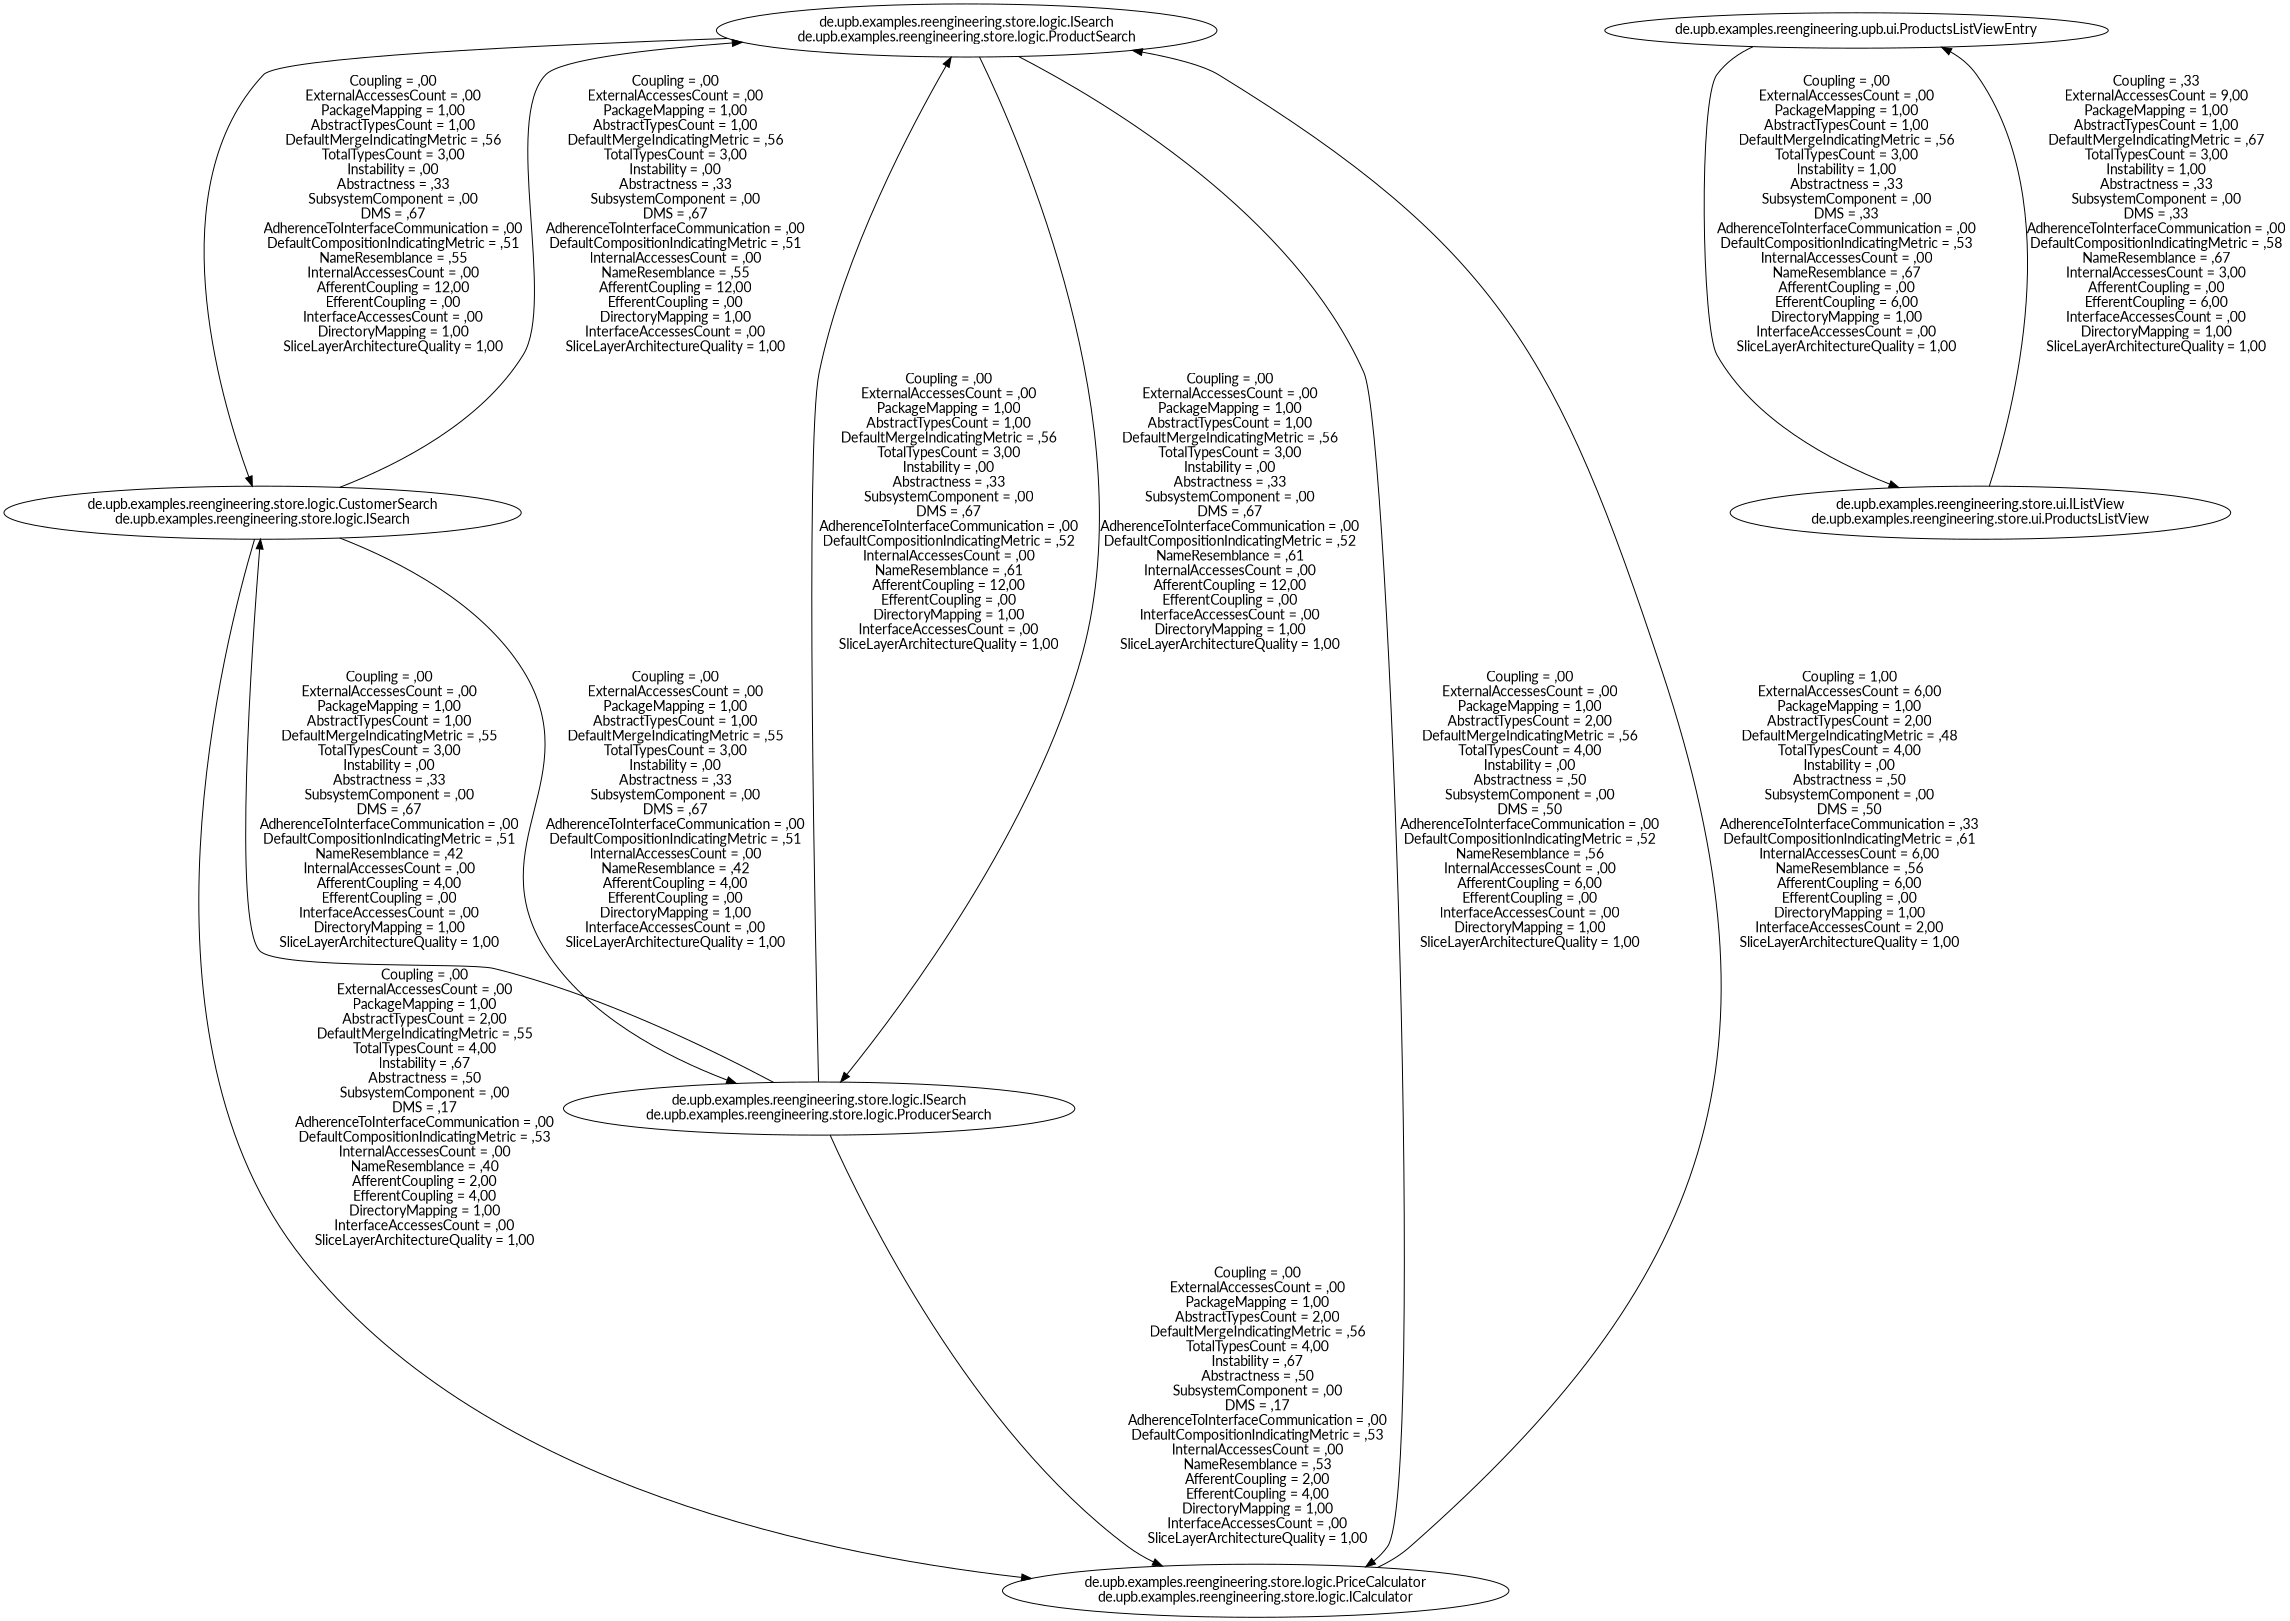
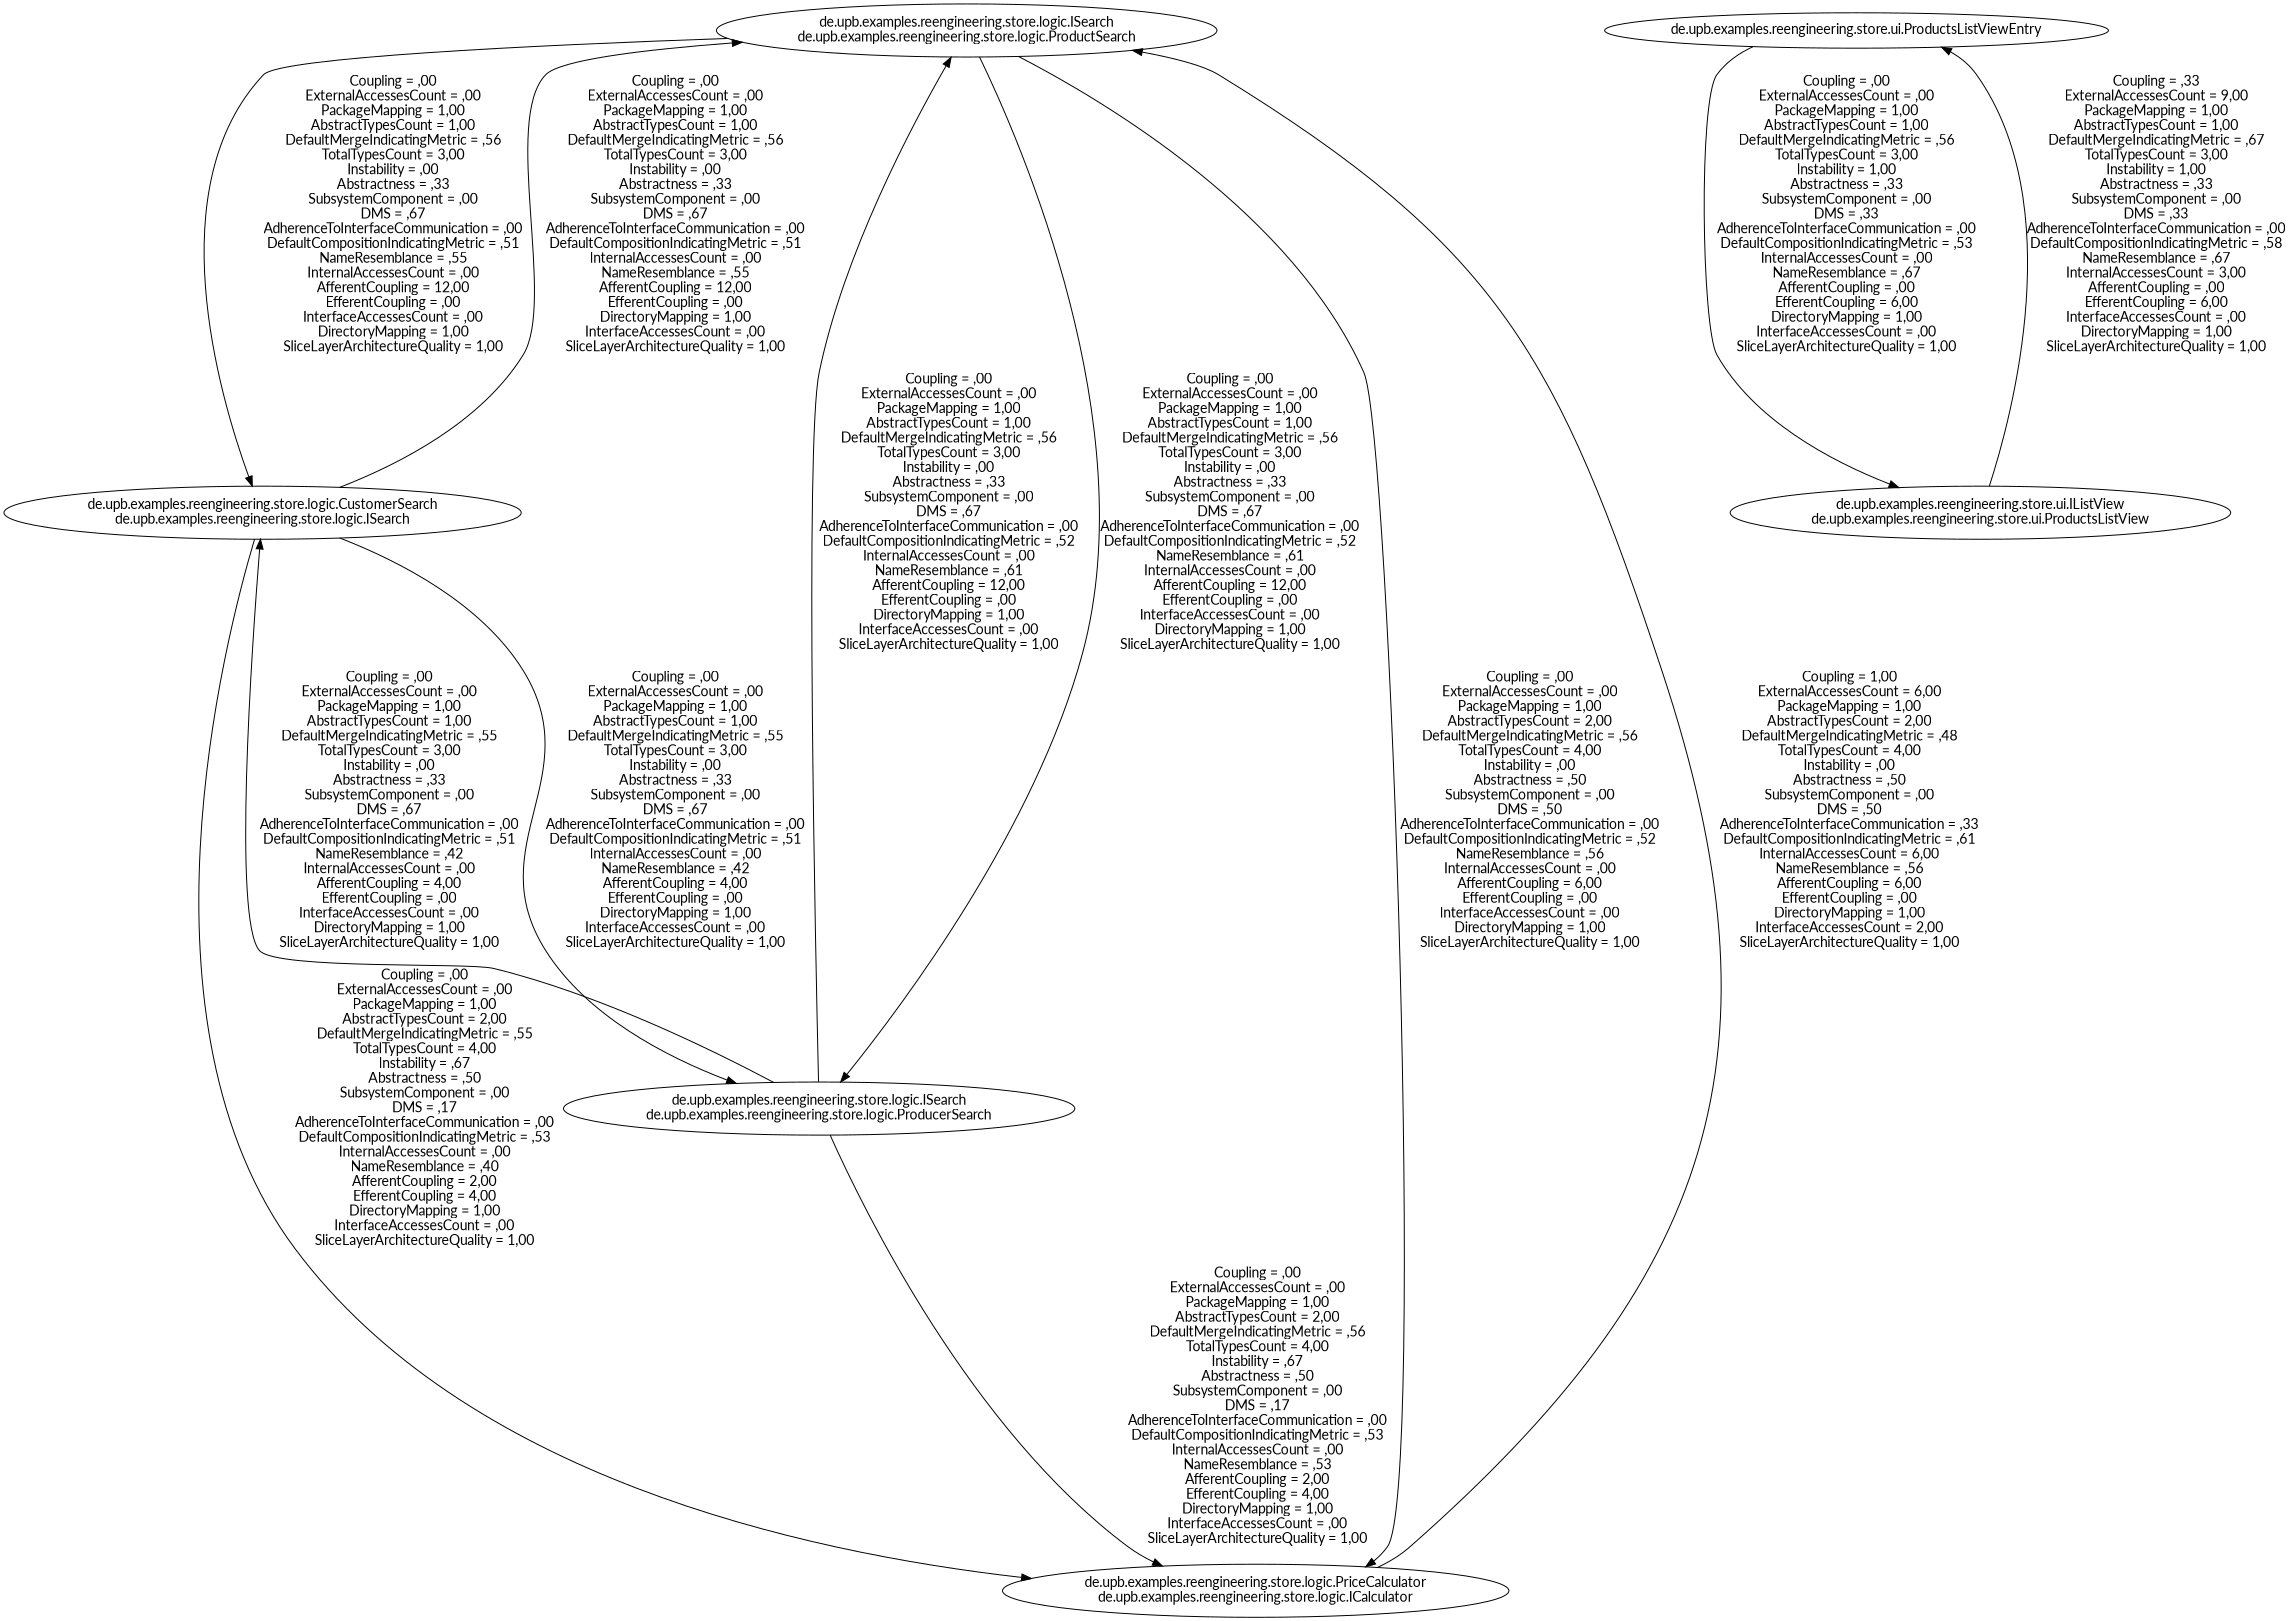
  digraph {
    fontname=Lato
    node [fontname=Lato]
    edge [fontname=Lato]
    "de.upb.examples.reengineering.store.logic.ISearch\nde.upb.examples.reengineering.store.logic.ProductSearch"
    "de.upb.examples.reengineering.store.logic.CustomerSearch\nde.upb.examples.reengineering.store.logic.ISearch"
    "de.upb.examples.reengineering.store.logic.ISearch\nde.upb.examples.reengineering.store.logic.ProducerSearch"
    "de.upb.examples.reengineering.store.logic.PriceCalculator\nde.upb.examples.reengineering.store.logic.ICalculator"
-   "de.upb.examples.reengineering.store.ui.ProductsListViewEntry" [label="de.upb.examples.reengineering.upb.ui.ProductsListViewEntry"]
+   "de.upb.examples.reengineering.store.ui.ProductsListViewEntry"
    "de.upb.examples.reengineering.store.ui.IListView\nde.upb.examples.reengineering.store.ui.ProductsListView"
    "de.upb.examples.reengineering.store.logic.ISearch\nde.upb.examples.reengineering.store.logic.ProductSearch" -> "de.upb.examples.reengineering.store.logic.CustomerSearch\nde.upb.examples.reengineering.store.logic.ISearch" [label="Coupling = ,00\nExternalAccessesCount = ,00\nPackageMapping = 1,00\nAbstractTypesCount = 1,00\nDefaultMergeIndicatingMetric = ,56\nTotalTypesCount = 3,00\nInstability = ,00\nAbstractness = ,33\nSubsystemComponent = ,00\nDMS = ,67\nAdherenceToInterfaceCommunication = ,00\nDefaultCompositionIndicatingMetric = ,51\nNameResemblance = ,55\nInternalAccessesCount = ,00\nAfferentCoupling = 12,00\nEfferentCoupling = ,00\nInterfaceAccessesCount = ,00\nDirectoryMapping = 1,00\nSliceLayerArchitectureQuality = 1,00\n"]
    "de.upb.examples.reengineering.store.logic.ISearch\nde.upb.examples.reengineering.store.logic.ProductSearch" -> "de.upb.examples.reengineering.store.logic.ISearch\nde.upb.examples.reengineering.store.logic.ProducerSearch" [label="Coupling = ,00\nExternalAccessesCount = ,00\nPackageMapping = 1,00\nAbstractTypesCount = 1,00\nDefaultMergeIndicatingMetric = ,56\nTotalTypesCount = 3,00\nInstability = ,00\nAbstractness = ,33\nSubsystemComponent = ,00\nDMS = ,67\nAdherenceToInterfaceCommunication = ,00\nDefaultCompositionIndicatingMetric = ,52\nNameResemblance = ,61\nInternalAccessesCount = ,00\nAfferentCoupling = 12,00\nEfferentCoupling = ,00\nInterfaceAccessesCount = ,00\nDirectoryMapping = 1,00\nSliceLayerArchitectureQuality = 1,00\n"]
    "de.upb.examples.reengineering.store.logic.ISearch\nde.upb.examples.reengineering.store.logic.ProductSearch" -> "de.upb.examples.reengineering.store.logic.PriceCalculator\nde.upb.examples.reengineering.store.logic.ICalculator" [label="Coupling = ,00\nExternalAccessesCount = ,00\nPackageMapping = 1,00\nAbstractTypesCount = 2,00\nDefaultMergeIndicatingMetric = ,56\nTotalTypesCount = 4,00\nInstability = ,00\nAbstractness = ,50\nSubsystemComponent = ,00\nDMS = ,50\nAdherenceToInterfaceCommunication = ,00\nDefaultCompositionIndicatingMetric = ,52\nNameResemblance = ,56\nInternalAccessesCount = ,00\nAfferentCoupling = 6,00\nEfferentCoupling = ,00\nInterfaceAccessesCount = ,00\nDirectoryMapping = 1,00\nSliceLayerArchitectureQuality = 1,00\n"]
    "de.upb.examples.reengineering.store.logic.CustomerSearch\nde.upb.examples.reengineering.store.logic.ISearch" -> "de.upb.examples.reengineering.store.logic.ISearch\nde.upb.examples.reengineering.store.logic.ProductSearch" [label="Coupling = ,00\nExternalAccessesCount = ,00\nPackageMapping = 1,00\nAbstractTypesCount = 1,00\nDefaultMergeIndicatingMetric = ,56\nTotalTypesCount = 3,00\nInstability = ,00\nAbstractness = ,33\nSubsystemComponent = ,00\nDMS = ,67\nAdherenceToInterfaceCommunication = ,00\nDefaultCompositionIndicatingMetric = ,51\nInternalAccessesCount = ,00\nNameResemblance = ,55\nAfferentCoupling = 12,00\nEfferentCoupling = ,00\nDirectoryMapping = 1,00\nInterfaceAccessesCount = ,00\nSliceLayerArchitectureQuality = 1,00\n"]
    "de.upb.examples.reengineering.store.logic.CustomerSearch\nde.upb.examples.reengineering.store.logic.ISearch" -> "de.upb.examples.reengineering.store.logic.ISearch\nde.upb.examples.reengineering.store.logic.ProducerSearch" [label="Coupling = ,00\nExternalAccessesCount = ,00\nPackageMapping = 1,00\nAbstractTypesCount = 1,00\nDefaultMergeIndicatingMetric = ,55\nTotalTypesCount = 3,00\nInstability = ,00\nAbstractness = ,33\nSubsystemComponent = ,00\nDMS = ,67\nAdherenceToInterfaceCommunication = ,00\nDefaultCompositionIndicatingMetric = ,51\nInternalAccessesCount = ,00\nNameResemblance = ,42\nAfferentCoupling = 4,00\nEfferentCoupling = ,00\nDirectoryMapping = 1,00\nInterfaceAccessesCount = ,00\nSliceLayerArchitectureQuality = 1,00\n"]
    "de.upb.examples.reengineering.store.logic.CustomerSearch\nde.upb.examples.reengineering.store.logic.ISearch" -> "de.upb.examples.reengineering.store.logic.PriceCalculator\nde.upb.examples.reengineering.store.logic.ICalculator" [label="Coupling = ,00\nExternalAccessesCount = ,00\nPackageMapping = 1,00\nAbstractTypesCount = 2,00\nDefaultMergeIndicatingMetric = ,55\nTotalTypesCount = 4,00\nInstability = ,67\nAbstractness = ,50\nSubsystemComponent = ,00\nDMS = ,17\nAdherenceToInterfaceCommunication = ,00\nDefaultCompositionIndicatingMetric = ,53\nInternalAccessesCount = ,00\nNameResemblance = ,40\nAfferentCoupling = 2,00\nEfferentCoupling = 4,00\nDirectoryMapping = 1,00\nInterfaceAccessesCount = ,00\nSliceLayerArchitectureQuality = 1,00\n"]
    "de.upb.examples.reengineering.store.logic.ISearch\nde.upb.examples.reengineering.store.logic.ProducerSearch" -> "de.upb.examples.reengineering.store.logic.ISearch\nde.upb.examples.reengineering.store.logic.ProductSearch" [label="Coupling = ,00\nExternalAccessesCount = ,00\nPackageMapping = 1,00\nAbstractTypesCount = 1,00\nDefaultMergeIndicatingMetric = ,56\nTotalTypesCount = 3,00\nInstability = ,00\nAbstractness = ,33\nSubsystemComponent = ,00\nDMS = ,67\nAdherenceToInterfaceCommunication = ,00\nDefaultCompositionIndicatingMetric = ,52\nInternalAccessesCount = ,00\nNameResemblance = ,61\nAfferentCoupling = 12,00\nEfferentCoupling = ,00\nDirectoryMapping = 1,00\nInterfaceAccessesCount = ,00\nSliceLayerArchitectureQuality = 1,00\n"]
    "de.upb.examples.reengineering.store.logic.ISearch\nde.upb.examples.reengineering.store.logic.ProducerSearch" -> "de.upb.examples.reengineering.store.logic.CustomerSearch\nde.upb.examples.reengineering.store.logic.ISearch" [label="Coupling = ,00\nExternalAccessesCount = ,00\nPackageMapping = 1,00\nAbstractTypesCount = 1,00\nDefaultMergeIndicatingMetric = ,55\nTotalTypesCount = 3,00\nInstability = ,00\nAbstractness = ,33\nSubsystemComponent = ,00\nDMS = ,67\nAdherenceToInterfaceCommunication = ,00\nDefaultCompositionIndicatingMetric = ,51\nNameResemblance = ,42\nInternalAccessesCount = ,00\nAfferentCoupling = 4,00\nEfferentCoupling = ,00\nInterfaceAccessesCount = ,00\nDirectoryMapping = 1,00\nSliceLayerArchitectureQuality = 1,00\n"]
    "de.upb.examples.reengineering.store.logic.ISearch\nde.upb.examples.reengineering.store.logic.ProducerSearch" -> "de.upb.examples.reengineering.store.logic.PriceCalculator\nde.upb.examples.reengineering.store.logic.ICalculator" [label="Coupling = ,00\nExternalAccessesCount = ,00\nPackageMapping = 1,00\nAbstractTypesCount = 2,00\nDefaultMergeIndicatingMetric = ,56\nTotalTypesCount = 4,00\nInstability = ,67\nAbstractness = ,50\nSubsystemComponent = ,00\nDMS = ,17\nAdherenceToInterfaceCommunication = ,00\nDefaultCompositionIndicatingMetric = ,53\nInternalAccessesCount = ,00\nNameResemblance = ,53\nAfferentCoupling = 2,00\nEfferentCoupling = 4,00\nDirectoryMapping = 1,00\nInterfaceAccessesCount = ,00\nSliceLayerArchitectureQuality = 1,00\n"]
    "de.upb.examples.reengineering.store.logic.PriceCalculator\nde.upb.examples.reengineering.store.logic.ICalculator" -> "de.upb.examples.reengineering.store.logic.ISearch\nde.upb.examples.reengineering.store.logic.ProductSearch" [label="Coupling = 1,00\nExternalAccessesCount = 6,00\nPackageMapping = 1,00\nAbstractTypesCount = 2,00\nDefaultMergeIndicatingMetric = ,48\nTotalTypesCount = 4,00\nInstability = ,00\nAbstractness = ,50\nSubsystemComponent = ,00\nDMS = ,50\nAdherenceToInterfaceCommunication = ,33\nDefaultCompositionIndicatingMetric = ,61\nInternalAccessesCount = 6,00\nNameResemblance = ,56\nAfferentCoupling = 6,00\nEfferentCoupling = ,00\nDirectoryMapping = 1,00\nInterfaceAccessesCount = 2,00\nSliceLayerArchitectureQuality = 1,00\n"]
    "de.upb.examples.reengineering.store.ui.ProductsListViewEntry" -> "de.upb.examples.reengineering.store.ui.IListView\nde.upb.examples.reengineering.store.ui.ProductsListView" [label="Coupling = ,00\nExternalAccessesCount = ,00\nPackageMapping = 1,00\nAbstractTypesCount = 1,00\nDefaultMergeIndicatingMetric = ,56\nTotalTypesCount = 3,00\nInstability = 1,00\nAbstractness = ,33\nSubsystemComponent = ,00\nDMS = ,33\nAdherenceToInterfaceCommunication = ,00\nDefaultCompositionIndicatingMetric = ,53\nInternalAccessesCount = ,00\nNameResemblance = ,67\nAfferentCoupling = ,00\nEfferentCoupling = 6,00\nDirectoryMapping = 1,00\nInterfaceAccessesCount = ,00\nSliceLayerArchitectureQuality = 1,00\n"]
    "de.upb.examples.reengineering.store.ui.IListView\nde.upb.examples.reengineering.store.ui.ProductsListView" -> "de.upb.examples.reengineering.store.ui.ProductsListViewEntry" [label="Coupling = ,33\nExternalAccessesCount = 9,00\nPackageMapping = 1,00\nAbstractTypesCount = 1,00\nDefaultMergeIndicatingMetric = ,67\nTotalTypesCount = 3,00\nInstability = 1,00\nAbstractness = ,33\nSubsystemComponent = ,00\nDMS = ,33\nAdherenceToInterfaceCommunication = ,00\nDefaultCompositionIndicatingMetric = ,58\nNameResemblance = ,67\nInternalAccessesCount = 3,00\nAfferentCoupling = ,00\nEfferentCoupling = 6,00\nInterfaceAccessesCount = ,00\nDirectoryMapping = 1,00\nSliceLayerArchitectureQuality = 1,00\n"]
  }
